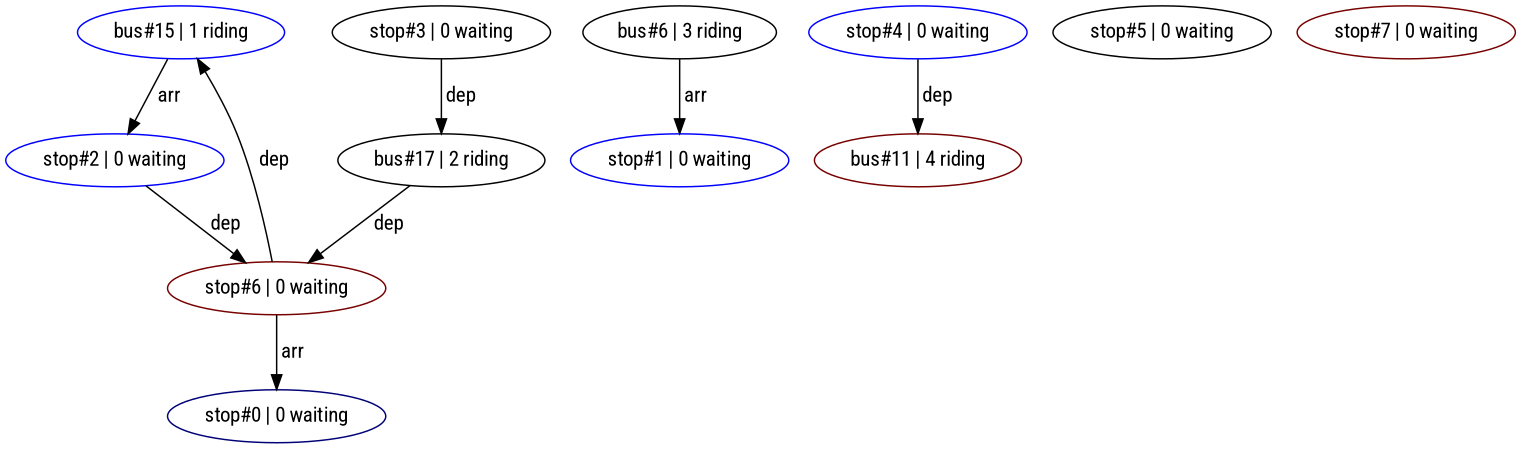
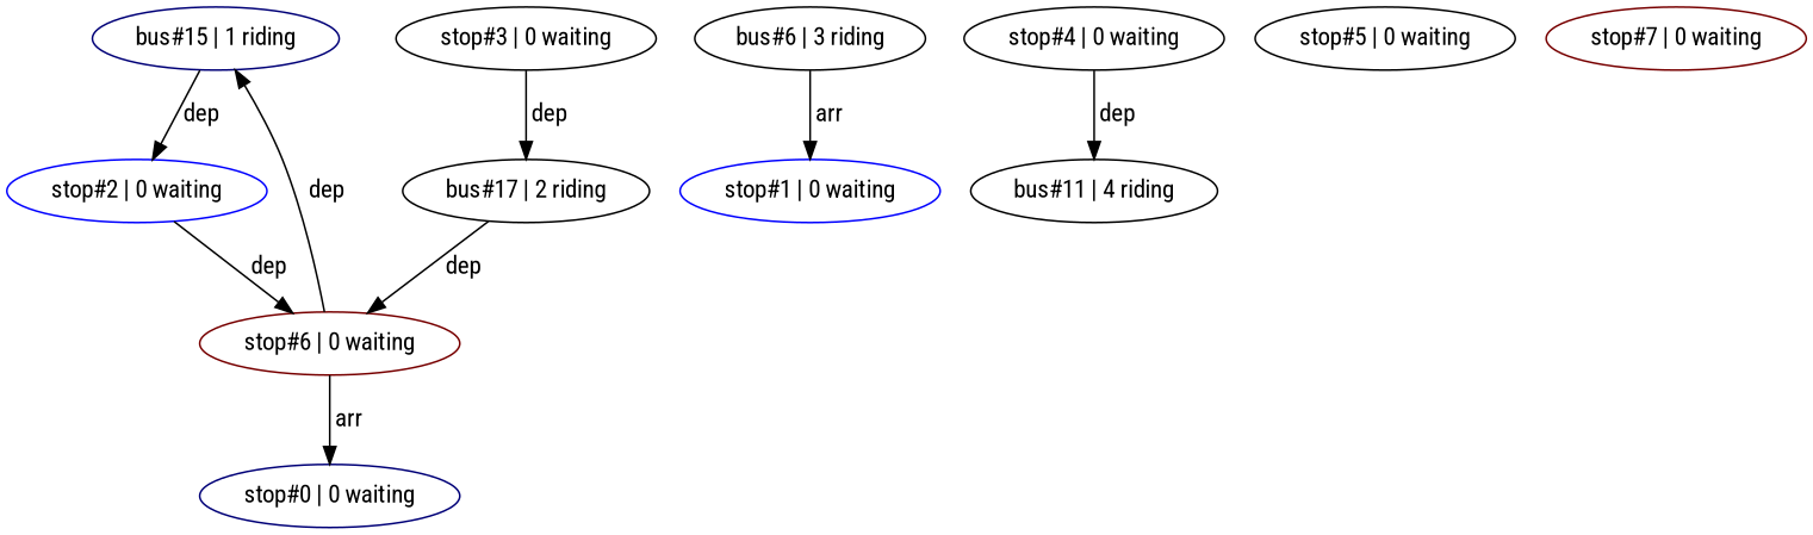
  digraph {
    fontname="Roboto Condensed"
    node [color="#000000" fontname="Roboto Condensed"]
    edge [fontname="Roboto Condensed"]
-   n1 [color="#0000FF" label="bus#15 | 1 riding"]
+   n1 [color="#000077" label="bus#15 | 1 riding"]
    n2 [color="#0000FF" label="stop#2 | 0 waiting"]
    n3 [color="#770000" label="stop#6 | 0 waiting"]
    n4 [label="bus#17 | 2 riding"]
    n5 [color="#000077" label="stop#0 | 0 waiting"]
    n6 [label="bus#6 | 3 riding"]
    n7 [color="#0000FF" label="stop#1 | 0 waiting"]
-   n8 [color="#770000" label="bus#11 | 4 riding"]
+   n8 [label="bus#11 | 4 riding"]
    n9 [label="stop#3 | 0 waiting"]
-   n10 [color="#0000FF" label="stop#4 | 0 waiting"]
+   n10 [label="stop#4 | 0 waiting"]
    n11 [label="stop#5 | 0 waiting"]
    n12 [color="#770000" label="stop#7 | 0 waiting"]
-   n1 -> n2 [label=" arr"]
+   n1 -> n2 [label=" dep"]
    n2 -> n3 [label=" dep"]
    n3 -> n1 [label=" dep"]
    n3 -> n5 [label=" arr"]
    n4 -> n3 [label=" dep"]
    n6 -> n7 [label=" arr"]
    n9 -> n4 [label=" dep"]
    n10 -> n8 [label=" dep"]
  }
